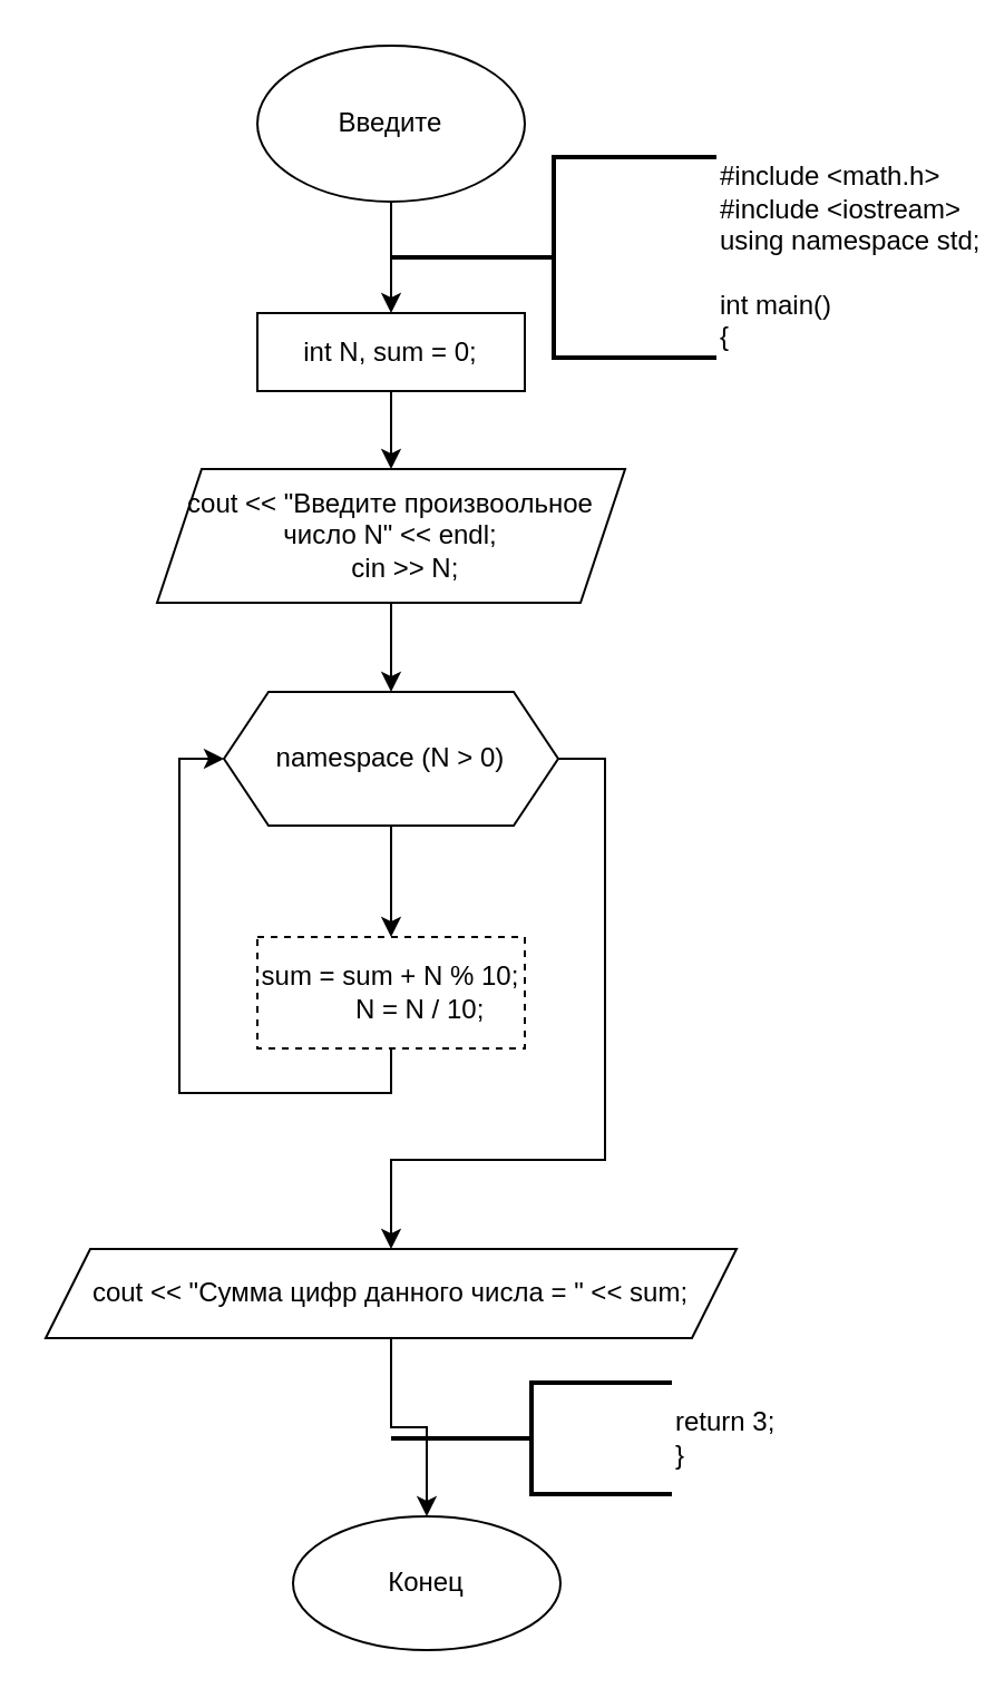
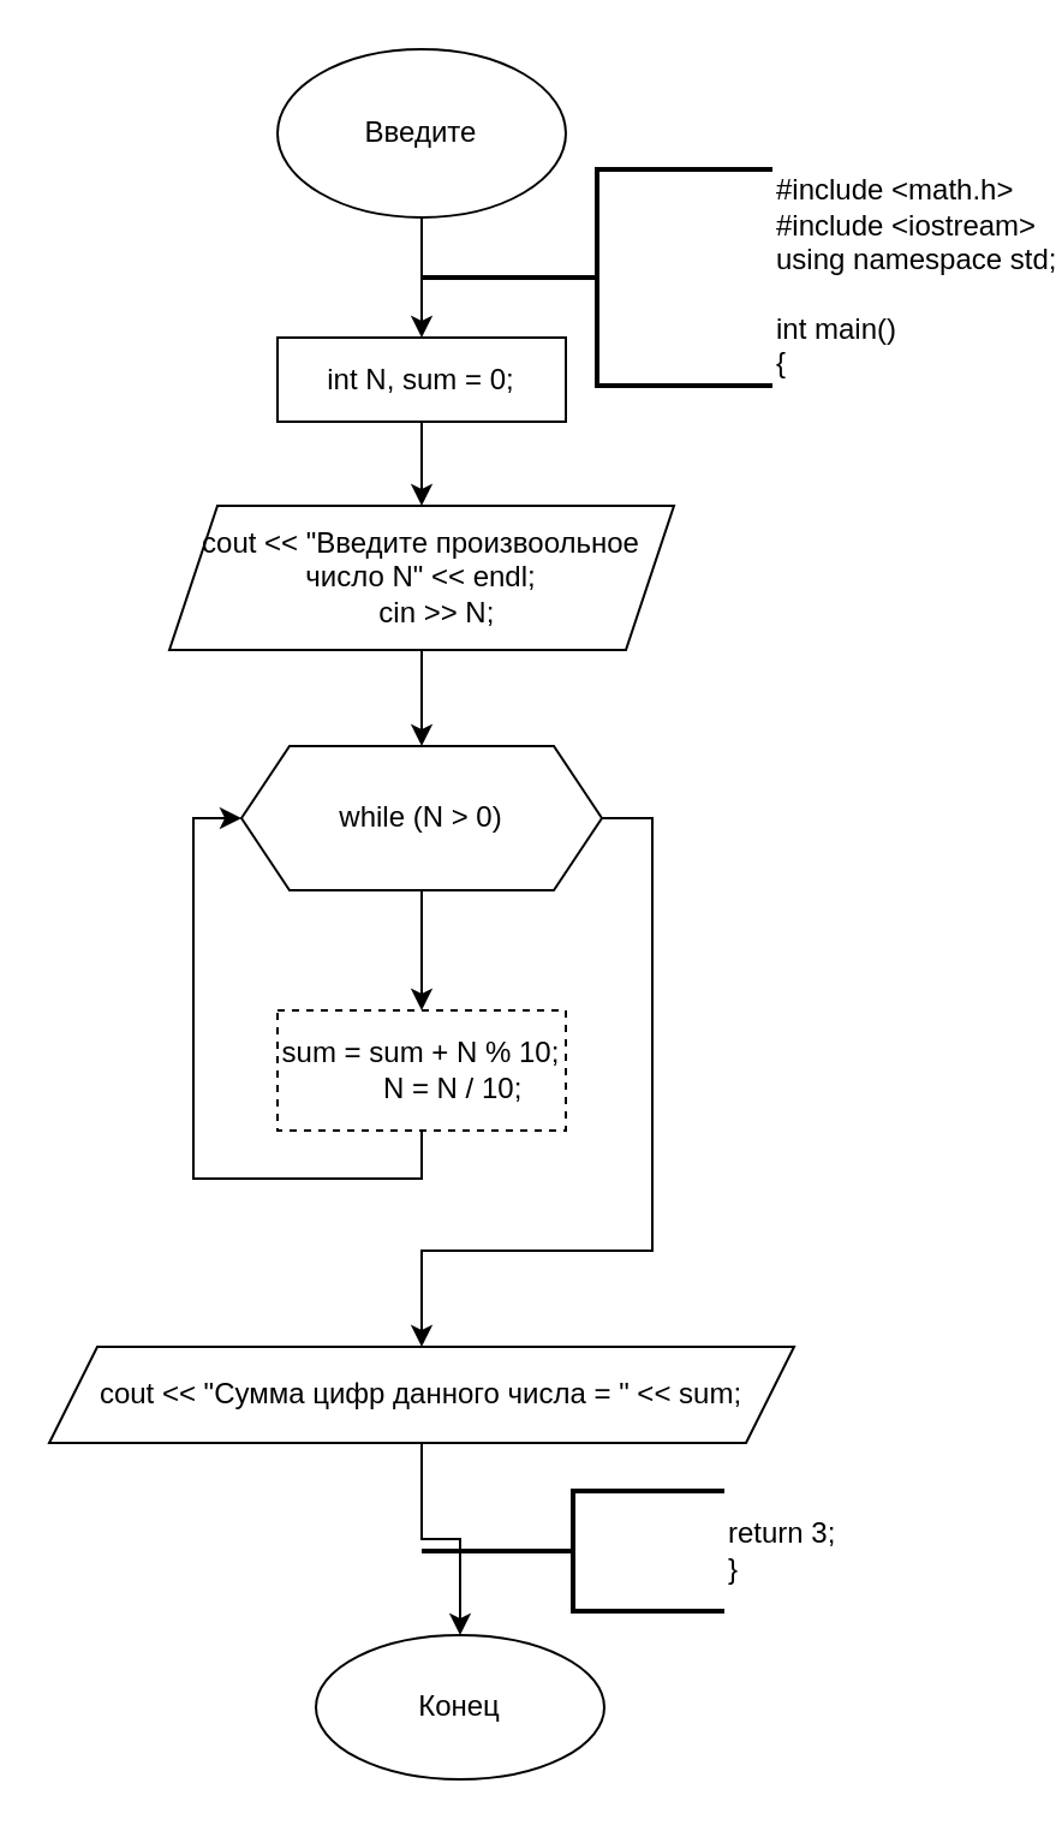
  <mxCell id="0" />
  <mxCell id="1" parent="0" />
  <mxCell id="2" value="" style="edgeStyle=orthogonalEdgeStyle;rounded=0;orthogonalLoop=1;jettySize=auto;html=1;" edge="1" parent="1" source="3" target="5"><mxGeometry relative="1" as="geometry" /></mxCell>
  <mxCell id="3" value="Введите" style="ellipse;whiteSpace=wrap;html=1;" vertex="1" parent="1"><mxGeometry x="115" y="20" width="120" height="70" as="geometry" /></mxCell>
  <mxCell id="4" value="" style="edgeStyle=orthogonalEdgeStyle;rounded=0;orthogonalLoop=1;jettySize=auto;html=1;" edge="1" parent="1" source="5" target="7"><mxGeometry relative="1" as="geometry" /></mxCell>
  <mxCell id="5" value="int N, sum = 0;" style="whiteSpace=wrap;html=1;" vertex="1" parent="1"><mxGeometry x="115" y="140" width="120" height="35" as="geometry" /></mxCell>
  <mxCell id="6" value="" style="edgeStyle=orthogonalEdgeStyle;rounded=0;orthogonalLoop=1;jettySize=auto;html=1;" edge="1" parent="1" source="7"><mxGeometry relative="1" as="geometry"><mxPoint x="175" y="310" as="targetPoint" /></mxGeometry></mxCell>
  <mxCell id="7" value="&lt;div&gt;cout &amp;lt;&amp;lt; &quot;Введите произвоольное число N&quot; &amp;lt;&amp;lt; endl;&lt;/div&gt;&lt;div&gt;&amp;nbsp; &amp;nbsp; cin &amp;gt;&amp;gt; N;&lt;/div&gt;" style="shape=parallelogram;perimeter=parallelogramPerimeter;whiteSpace=wrap;html=1;fixedSize=1;" vertex="1" parent="1"><mxGeometry x="70" y="210" width="210" height="60" as="geometry" /></mxCell>
  <mxCell id="8" value="" style="edgeStyle=orthogonalEdgeStyle;rounded=0;orthogonalLoop=1;jettySize=auto;html=1;" edge="1" parent="1" source="10" target="17"><mxGeometry relative="1" as="geometry"><mxPoint x="175" y="410" as="targetPoint" /></mxGeometry></mxCell>
  <mxCell id="9" style="edgeStyle=orthogonalEdgeStyle;rounded=0;orthogonalLoop=1;jettySize=auto;html=1;" edge="1" parent="1" source="10"><mxGeometry relative="1" as="geometry"><mxPoint x="175" y="560" as="targetPoint" /><Array as="points"><mxPoint x="271" y="340" /><mxPoint x="271" y="520" /><mxPoint x="175" y="520" /></Array></mxGeometry></mxCell>
- <mxCell id="10" value="namespace (N &amp;gt; 0)" style="shape=hexagon;perimeter=hexagonPerimeter2;whiteSpace=wrap;html=1;fixedSize=1;" vertex="1" parent="1"><mxGeometry x="100" y="310" width="150" height="60" as="geometry" /></mxCell>
+ <mxCell id="10" value="while (N &amp;gt; 0)" style="shape=hexagon;perimeter=hexagonPerimeter2;whiteSpace=wrap;html=1;fixedSize=1;" vertex="1" parent="1"><mxGeometry x="100" y="310" width="150" height="60" as="geometry" /></mxCell>
  <mxCell id="11" value="" style="edgeStyle=orthogonalEdgeStyle;rounded=0;orthogonalLoop=1;jettySize=auto;html=1;" edge="1" parent="1" source="12" target="13"><mxGeometry relative="1" as="geometry" /></mxCell>
  <mxCell id="12" value="cout &amp;lt;&amp;lt; &quot;Сумма цифр данного числа = &quot; &amp;lt;&amp;lt; sum;" style="shape=parallelogram;perimeter=parallelogramPerimeter;whiteSpace=wrap;html=1;fixedSize=1;" vertex="1" parent="1"><mxGeometry x="20" y="560" width="310" height="40" as="geometry" /></mxCell>
  <mxCell id="13" value="Конец" style="ellipse;whiteSpace=wrap;html=1;" vertex="1" parent="1"><mxGeometry x="131" y="680" width="120" height="60" as="geometry" /></mxCell>
  <mxCell id="14" value="return 3;&#10;}" style="strokeWidth=2;html=1;shape=mxgraph.flowchart.annotation_2;align=left;labelPosition=right;pointerEvents=1;" vertex="1" parent="1"><mxGeometry x="175" y="620" width="126" height="50" as="geometry" /></mxCell>
  <mxCell id="15" value="&lt;div&gt;#include &amp;lt;math.h&amp;gt;&lt;/div&gt;&lt;div&gt;#include &amp;lt;iostream&amp;gt;&lt;/div&gt;using namespace std;&lt;br&gt;&lt;br&gt;int main()&lt;br&gt;{" style="strokeWidth=2;html=1;shape=mxgraph.flowchart.annotation_2;align=left;labelPosition=right;pointerEvents=1;" vertex="1" parent="1"><mxGeometry x="175" y="70" width="146" height="90" as="geometry" /></mxCell>
  <mxCell id="16" style="edgeStyle=orthogonalEdgeStyle;rounded=0;orthogonalLoop=1;jettySize=auto;html=1;entryX=0;entryY=0.5;entryDx=0;entryDy=0;" edge="1" parent="1" source="17" target="10"><mxGeometry relative="1" as="geometry"><Array as="points"><mxPoint x="175" y="490" /><mxPoint x="80" y="490" /><mxPoint x="80" y="340" /></Array></mxGeometry></mxCell>
  <mxCell id="17" value="sum = sum + N % 10;&#10;        N = N / 10;" style="rounded=0;whiteSpace=wrap;html=1;dashed=1;" vertex="1" parent="1"><mxGeometry x="115" y="420" width="120" height="50" as="geometry" /></mxCell>
